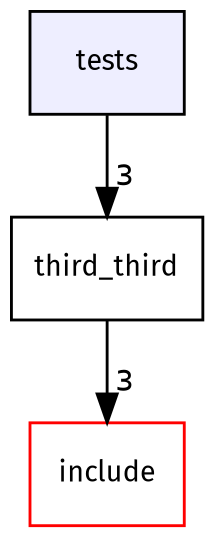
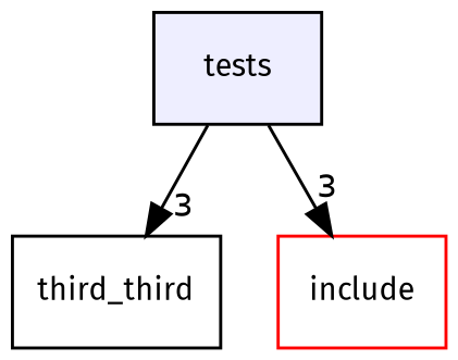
  digraph {
    compound=true
    fontname="Fira Sans"
    node [fontname="Fira Sans" fontsize=10 shape=box style=filled]
    edge [fontname="Fira Sans" headlabel=3 labeldistance=1.5 labelfontname=Helvetica labelfontsize=10]
    n1 [fillcolor="#eeeeff" label=tests pencolor=black]
    n2 [label=third_third style=""]
    n3 [color=red fillcolor=white label=include]
    n1 -> n2
-   n2 -> n3
+   n1 -> n3
  }
